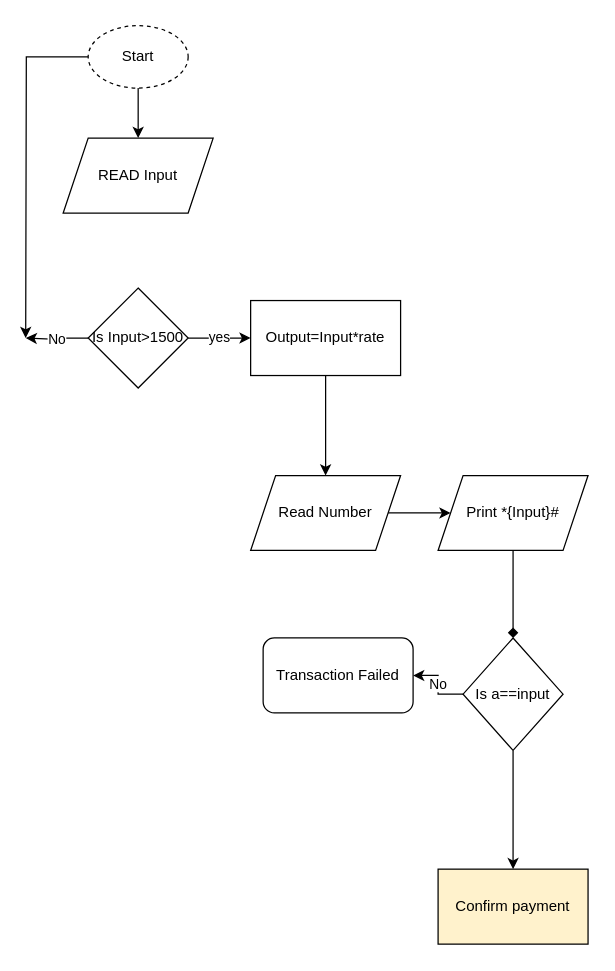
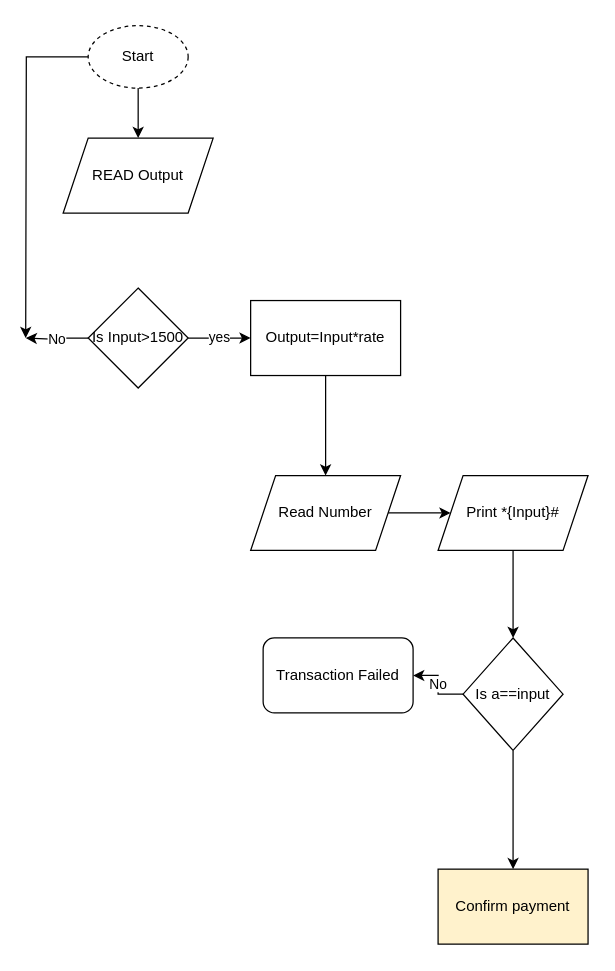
  <mxCell id="0" />
  <mxCell id="1" parent="0" />
  <mxCell id="2" style="edgeStyle=orthogonalEdgeStyle;rounded=0;orthogonalLoop=1;jettySize=auto;html=1;exitX=0.5;exitY=1;exitDx=0;exitDy=0;entryX=0.5;entryY=0;entryDx=0;entryDy=0;" edge="1" parent="1" source="4"><mxGeometry relative="1" as="geometry"><mxPoint x="110" y="110" as="targetPoint" /></mxGeometry></mxCell>
  <mxCell id="3" style="edgeStyle=orthogonalEdgeStyle;rounded=0;orthogonalLoop=1;jettySize=auto;html=1;exitX=0;exitY=0.5;exitDx=0;exitDy=0;" edge="1" parent="1" source="4"><mxGeometry relative="1" as="geometry"><mxPoint x="20" y="270" as="targetPoint" /></mxGeometry></mxCell>
  <mxCell id="4" value="Start" style="ellipse;whiteSpace=wrap;html=1;dashed=1;" vertex="1" parent="1"><mxGeometry x="70" y="20" width="80" height="50" as="geometry" /></mxCell>
  <mxCell id="5" style="edgeStyle=orthogonalEdgeStyle;rounded=0;orthogonalLoop=1;jettySize=auto;html=1;exitX=0.5;exitY=1;exitDx=0;exitDy=0;" edge="1" parent="1" source="4" target="4"><mxGeometry relative="1" as="geometry" /></mxCell>
- <mxCell id="6" value="READ Input" style="shape=parallelogram;perimeter=parallelogramPerimeter;whiteSpace=wrap;html=1;fixedSize=1;" vertex="1" parent="1"><mxGeometry x="50" y="110" width="120" height="60" as="geometry" /></mxCell>
+ <mxCell id="6" value="READ Output" style="shape=parallelogram;perimeter=parallelogramPerimeter;whiteSpace=wrap;html=1;fixedSize=1;" vertex="1" parent="1"><mxGeometry x="50" y="110" width="120" height="60" as="geometry" /></mxCell>
  <mxCell id="7" value="" style="edgeStyle=orthogonalEdgeStyle;rounded=0;orthogonalLoop=1;jettySize=auto;html=1;" edge="1" parent="1" source="8"><mxGeometry relative="1" as="geometry"><mxPoint x="260" y="380" as="targetPoint" /></mxGeometry></mxCell>
  <mxCell id="8" value="Output=Input*rate" style="rounded=0;whiteSpace=wrap;html=1;" vertex="1" parent="1"><mxGeometry x="200" y="240" width="120" height="60" as="geometry" /></mxCell>
  <mxCell id="9" value="yes" style="edgeStyle=orthogonalEdgeStyle;rounded=0;orthogonalLoop=1;jettySize=auto;html=1;exitX=1;exitY=0.5;exitDx=0;exitDy=0;" edge="1" parent="1" source="11"><mxGeometry relative="1" as="geometry"><mxPoint x="200" y="270" as="targetPoint" /></mxGeometry></mxCell>
  <mxCell id="10" value="No" style="edgeStyle=orthogonalEdgeStyle;rounded=0;orthogonalLoop=1;jettySize=auto;html=1;exitX=0;exitY=0.5;exitDx=0;exitDy=0;" edge="1" parent="1" source="11"><mxGeometry relative="1" as="geometry"><mxPoint x="20" y="270" as="targetPoint" /><Array as="points"><mxPoint x="45" y="270" /><mxPoint x="45" y="271" /></Array></mxGeometry></mxCell>
  <mxCell id="11" value="Is Input&amp;gt;1500" style="rhombus;whiteSpace=wrap;html=1;" vertex="1" parent="1"><mxGeometry x="70" y="230" width="80" height="80" as="geometry" /></mxCell>
  <mxCell id="12" value="" style="edgeStyle=orthogonalEdgeStyle;rounded=0;orthogonalLoop=1;jettySize=auto;html=1;" edge="1" parent="1" source="13" target="15"><mxGeometry relative="1" as="geometry"><mxPoint x="410" y="410" as="targetPoint" /></mxGeometry></mxCell>
  <mxCell id="13" value="Read Number" style="shape=parallelogram;perimeter=parallelogramPerimeter;whiteSpace=wrap;html=1;fixedSize=1;" vertex="1" parent="1"><mxGeometry x="200" y="380" width="120" height="60" as="geometry" /></mxCell>
- <mxCell id="14" value="" style="edgeStyle=orthogonalEdgeStyle;rounded=0;orthogonalLoop=1;jettySize=auto;html=1;endArrow=diamond;" edge="1" parent="1" source="15" target="18"><mxGeometry relative="1" as="geometry" /></mxCell>
+ <mxCell id="14" value="" style="edgeStyle=orthogonalEdgeStyle;rounded=0;orthogonalLoop=1;jettySize=auto;html=1;" edge="1" parent="1" source="15" target="18"><mxGeometry relative="1" as="geometry" /></mxCell>
  <mxCell id="15" value="Print *{Input}#" style="shape=parallelogram;perimeter=parallelogramPerimeter;whiteSpace=wrap;html=1;fixedSize=1;" vertex="1" parent="1"><mxGeometry x="350" y="380" width="120" height="60" as="geometry" /></mxCell>
  <mxCell id="16" value="No" style="edgeStyle=orthogonalEdgeStyle;rounded=0;orthogonalLoop=1;jettySize=auto;html=1;exitX=0;exitY=0.5;exitDx=0;exitDy=0;" edge="1" parent="1" source="18" target="19"><mxGeometry relative="1" as="geometry"><mxPoint x="270" y="540" as="targetPoint" /></mxGeometry></mxCell>
  <mxCell id="17" value="" style="edgeStyle=orthogonalEdgeStyle;rounded=0;orthogonalLoop=1;jettySize=auto;html=1;" edge="1" parent="1" source="18" target="20"><mxGeometry relative="1" as="geometry" /></mxCell>
  <mxCell id="18" value="Is a==input" style="rhombus;whiteSpace=wrap;html=1;" vertex="1" parent="1"><mxGeometry x="370" y="510" width="80" height="90" as="geometry" /></mxCell>
  <mxCell id="19" value="Transaction Failed" style="rounded=1;whiteSpace=wrap;html=1;" vertex="1" parent="1"><mxGeometry x="210" y="510" width="120" height="60" as="geometry" /></mxCell>
  <mxCell id="20" value="Confirm payment" style="whiteSpace=wrap;html=1;fillColor=#fff2cc;" vertex="1" parent="1"><mxGeometry x="350" y="695" width="120" height="60" as="geometry" /></mxCell>
